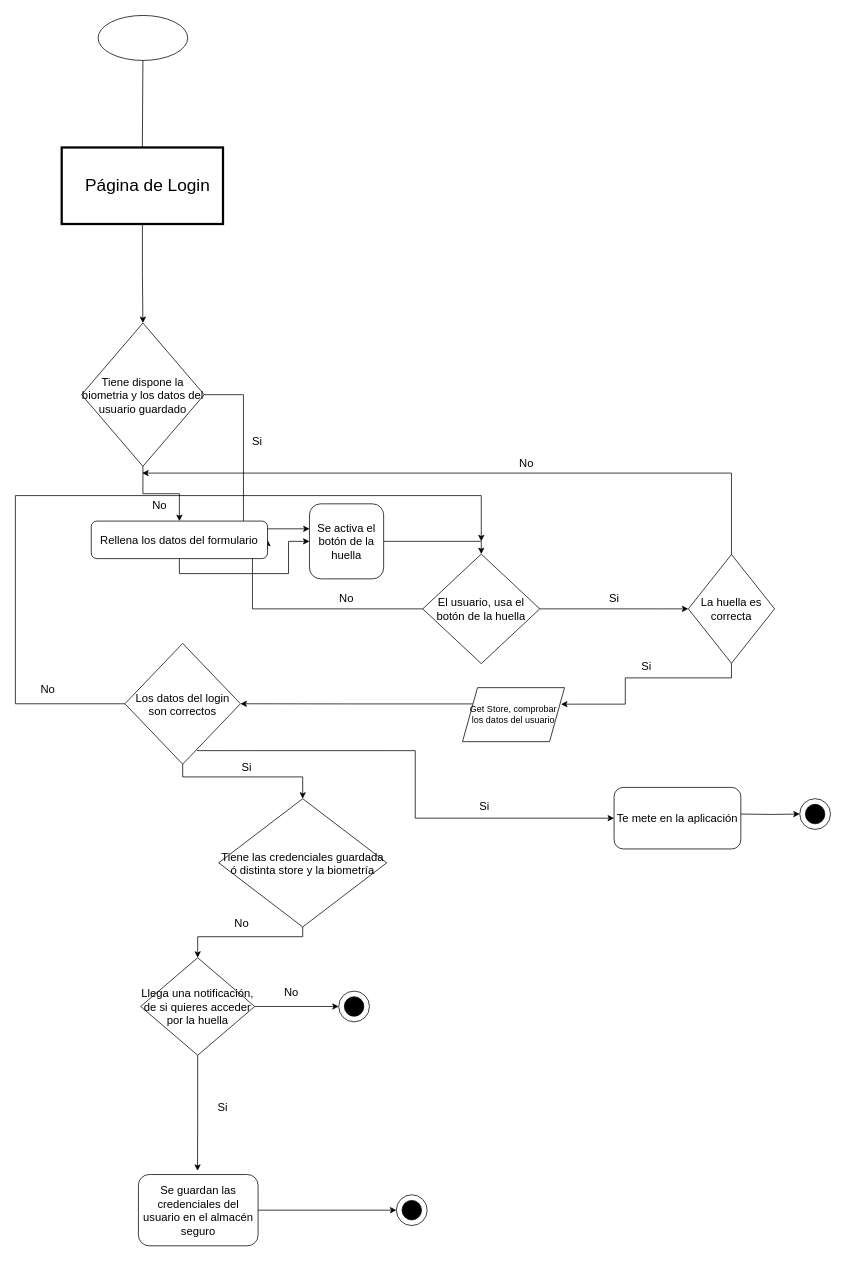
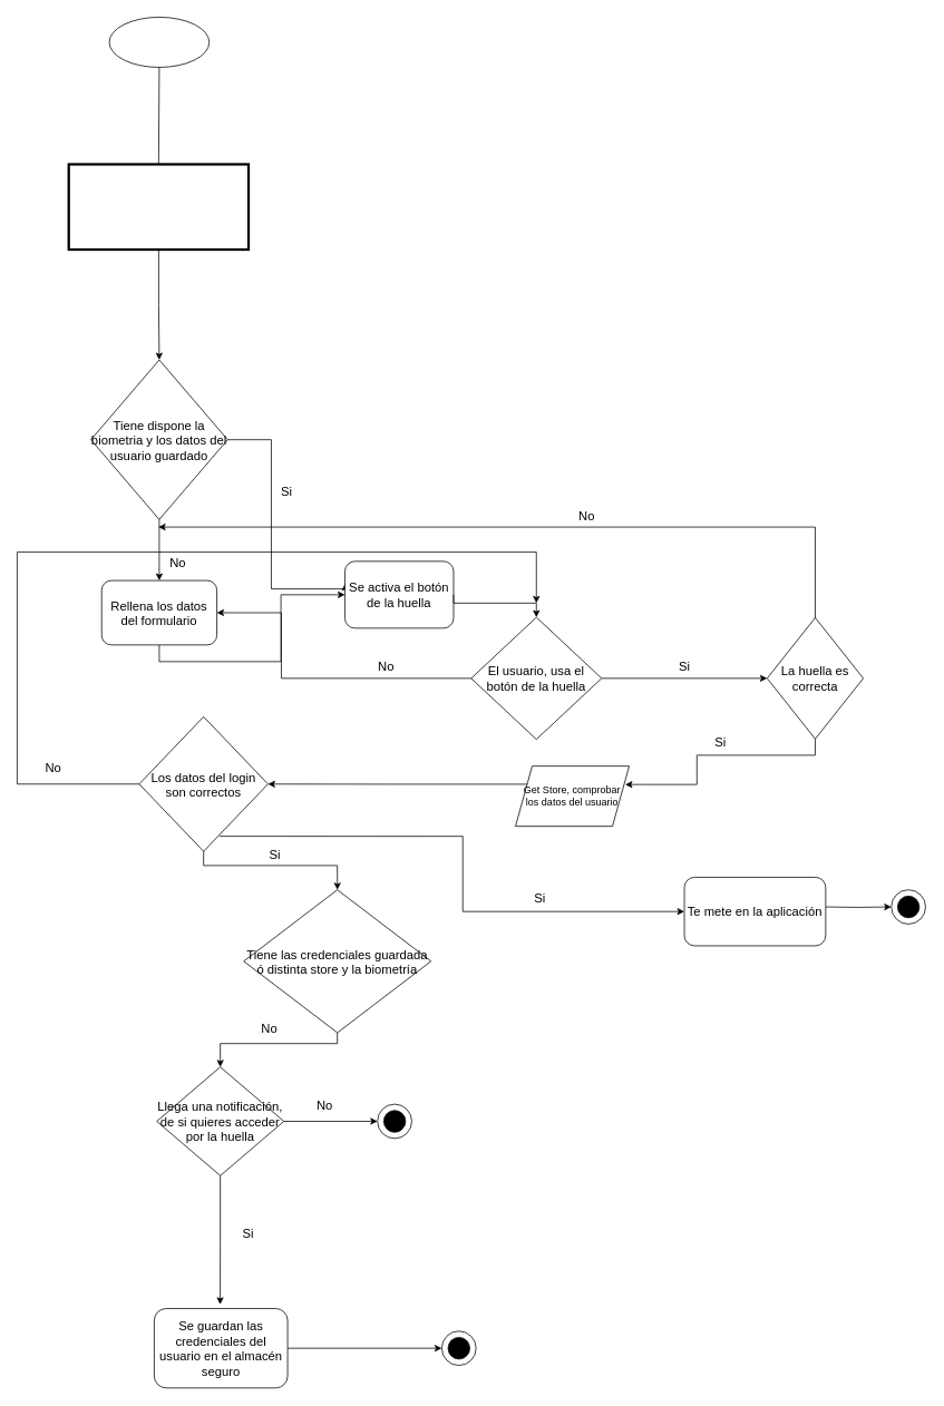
  <mxCell id="0" />
  <mxCell id="1" parent="0" />
  <mxCell id="2" value="" style="ellipse;whiteSpace=wrap;html=1;" parent="1" vertex="1"><mxGeometry x="130.25" y="20" width="119.5" height="60" as="geometry" /></mxCell>
  <mxCell id="3" style="edgeStyle=orthogonalEdgeStyle;rounded=0;orthogonalLoop=1;jettySize=auto;html=1;entryX=0.5;entryY=0;entryDx=0;entryDy=0;exitX=0.5;exitY=1;exitDx=0;exitDy=0;" parent="1" source="43" target="41" edge="1"><mxGeometry relative="1" as="geometry"><mxPoint x="268.907" y="1298.081" as="targetPoint" /><Array as="points"><mxPoint x="263" y="1248" /></Array><mxPoint x="189.05" y="1144" as="sourcePoint" /></mxGeometry></mxCell>
  <mxCell id="4" value="" style="rounded=0;whiteSpace=wrap;html=1;strokeWidth=3;" parent="1" vertex="1"><mxGeometry x="81.75" y="196" width="215" height="102" as="geometry" /></mxCell>
- <mxCell id="5" value="&lt;font style=&quot;font-size: 23px;&quot;&gt;Página de Login&lt;/font&gt;" style="text;html=1;strokeColor=none;fillColor=none;align=center;verticalAlign=middle;whiteSpace=wrap;rounded=0;" parent="1" vertex="1"><mxGeometry x="102" y="232" width="189" height="30" as="geometry" /></mxCell>
  <mxCell id="6" style="edgeStyle=orthogonalEdgeStyle;rounded=0;orthogonalLoop=1;jettySize=auto;html=1;" parent="1" target="7" edge="1"><mxGeometry relative="1" as="geometry"><mxPoint x="1075" y="1239" as="targetPoint" /><mxPoint x="987" y="1084.5" as="sourcePoint" /></mxGeometry></mxCell>
  <mxCell id="7" value="" style="ellipse;whiteSpace=wrap;html=1;aspect=fixed;" parent="1" vertex="1"><mxGeometry x="1065.5" y="1064" width="41" height="41" as="geometry" /></mxCell>
  <mxCell id="8" value="" style="ellipse;whiteSpace=wrap;html=1;aspect=fixed;fillColor=#000000;" parent="1" vertex="1"><mxGeometry x="1073" y="1071.5" width="26" height="26" as="geometry" /></mxCell>
  <mxCell id="9" style="edgeStyle=orthogonalEdgeStyle;rounded=0;orthogonalLoop=1;jettySize=auto;html=1;exitX=1;exitY=0.5;exitDx=0;exitDy=0;endArrow=classic;endFill=1;entryX=0;entryY=0.5;entryDx=0;entryDy=0;" parent="1" source="10" edge="1" target="47"><mxGeometry relative="1" as="geometry"><mxPoint x="524.88" y="1612" as="targetPoint" /><mxPoint x="348.88" y="1558.484" as="sourcePoint" /><Array as="points" /></mxGeometry></mxCell>
  <mxCell id="10" value="&lt;font style=&quot;font-size: 15px;&quot;&gt;Se guardan las credenciales del usuario en el almacén seguro&lt;/font&gt;" style="rounded=1;whiteSpace=wrap;html=1;" parent="1" vertex="1"><mxGeometry x="184" y="1565" width="159.5" height="95" as="geometry" /></mxCell>
  <mxCell id="11" value="" style="edgeStyle=orthogonalEdgeStyle;rounded=0;orthogonalLoop=1;jettySize=auto;html=1;exitX=1;exitY=0.5;exitDx=0;exitDy=0;entryX=0;entryY=0.5;entryDx=0;entryDy=0;" parent="1" source="41" target="49" edge="1"><mxGeometry relative="1" as="geometry"><mxPoint x="446.048" y="1341" as="targetPoint" /><mxPoint x="330" y="1338.5" as="sourcePoint" /><Array as="points" /></mxGeometry></mxCell>
  <mxCell id="12" value="&lt;font style=&quot;font-size: 15px;&quot;&gt;No&lt;/font&gt;" style="text;html=1;strokeColor=none;fillColor=none;align=center;verticalAlign=middle;whiteSpace=wrap;rounded=0;" parent="1" vertex="1"><mxGeometry x="358" y="1307" width="60" height="30" as="geometry" /></mxCell>
  <mxCell id="13" value="" style="edgeStyle=orthogonalEdgeStyle;rounded=0;orthogonalLoop=1;jettySize=auto;html=1;exitX=0;exitY=0.5;exitDx=0;exitDy=0;endArrow=classic;endFill=1;" parent="1" source="23" edge="1"><mxGeometry relative="1" as="geometry"><mxPoint x="641" y="721" as="targetPoint" /><Array as="points"><mxPoint x="20" y="938" /><mxPoint x="20" y="660" /><mxPoint x="641" y="660" /></Array><mxPoint x="199" y="1036" as="sourcePoint" /></mxGeometry></mxCell>
  <mxCell id="14" value="" style="endArrow=none;html=1;rounded=0;entryX=0.5;entryY=1;entryDx=0;entryDy=0;exitX=0.5;exitY=0;exitDx=0;exitDy=0;" parent="1" source="4" target="2" edge="1"><mxGeometry width="50" height="50" relative="1" as="geometry"><mxPoint x="196" y="417" as="sourcePoint" /><mxPoint x="196" y="493" as="targetPoint" /></mxGeometry></mxCell>
  <mxCell id="15" value="" style="edgeStyle=orthogonalEdgeStyle;rounded=0;orthogonalLoop=1;jettySize=auto;html=1;entryX=0.5;entryY=0;entryDx=0;entryDy=0;" parent="1" source="4" target="22" edge="1"><mxGeometry relative="1" as="geometry"><mxPoint x="294" y="425" as="targetPoint" /><Array as="points" /><mxPoint x="193" y="702" as="sourcePoint" /></mxGeometry></mxCell>
  <mxCell id="16" value="&lt;font style=&quot;font-size: 15px;&quot;&gt;No&lt;/font&gt;" style="text;html=1;align=center;verticalAlign=middle;resizable=0;points=[];autosize=1;strokeColor=none;fillColor=none;" parent="1" vertex="1"><mxGeometry x="193" y="658" width="37" height="30" as="geometry" /></mxCell>
  <mxCell id="17" value="&lt;font style=&quot;font-size: 15px;&quot;&gt;Si&lt;/font&gt;" style="text;html=1;align=center;verticalAlign=middle;resizable=0;points=[];autosize=1;strokeColor=none;fillColor=none;" parent="1" vertex="1"><mxGeometry x="326" y="572" width="32" height="30" as="geometry" /></mxCell>
  <mxCell id="18" value="" style="edgeStyle=orthogonalEdgeStyle;rounded=0;orthogonalLoop=1;jettySize=auto;html=1;entryX=0.002;entryY=0.333;entryDx=0;entryDy=0;exitX=1;exitY=0.5;exitDx=0;exitDy=0;entryPerimeter=0;" parent="1" source="22" target="25" edge="1"><mxGeometry relative="1" as="geometry"><mxPoint x="271" y="690" as="sourcePoint" /><mxPoint x="417" y="711.014" as="targetPoint" /><Array as="points"><mxPoint x="324" y="526" /><mxPoint x="324" y="704" /></Array></mxGeometry></mxCell>
  <mxCell id="19" value="&lt;font style=&quot;font-size: 15px;&quot;&gt;No&lt;/font&gt;" style="text;html=1;align=center;verticalAlign=middle;resizable=0;points=[];autosize=1;strokeColor=none;fillColor=none;" parent="1" vertex="1"><mxGeometry x="44.75" y="902" width="37" height="30" as="geometry" /></mxCell>
  <mxCell id="20" value="&lt;font style=&quot;font-size: 15px;&quot;&gt;Si&lt;/font&gt;" style="text;html=1;align=center;verticalAlign=middle;resizable=0;points=[];autosize=1;strokeColor=none;fillColor=none;" parent="1" vertex="1"><mxGeometry x="312" y="1006" width="32" height="30" as="geometry" /></mxCell>
  <mxCell id="21" style="edgeStyle=orthogonalEdgeStyle;rounded=0;orthogonalLoop=1;jettySize=auto;html=1;exitX=0.5;exitY=1;exitDx=0;exitDy=0;" parent="1" source="40" target="25" edge="1"><mxGeometry relative="1" as="geometry"><mxPoint x="186" y="840" as="targetPoint" /></mxGeometry></mxCell>
  <mxCell id="22" value="&lt;div style=&quot;font-size: 15px;&quot;&gt;&lt;font style=&quot;font-size: 15px;&quot;&gt;Tiene dispone la biometria y los datos del usuario guardado&lt;br&gt;&lt;/font&gt;&lt;/div&gt;" style="rhombus;whiteSpace=wrap;html=1;" parent="1" vertex="1"><mxGeometry x="108.25" y="430" width="163.5" height="191" as="geometry" /></mxCell>
  <mxCell id="23" value="&lt;font style=&quot;font-size: 15px;&quot;&gt;Los datos del login son correctos&lt;/font&gt;" style="rhombus;whiteSpace=wrap;html=1;" parent="1" vertex="1"><mxGeometry x="166" y="857" width="154" height="161" as="geometry" /></mxCell>
  <mxCell id="24" value="&lt;font style=&quot;font-size: 15px;&quot;&gt;Te mete en la aplicación&lt;/font&gt;" style="rounded=1;whiteSpace=wrap;html=1;" parent="1" vertex="1"><mxGeometry x="818" y="1049" width="169" height="82" as="geometry" /></mxCell>
- <mxCell id="25" value="&lt;font style=&quot;font-size: 15px;&quot;&gt;Se activa el botón de la huella&lt;/font&gt;" style="rounded=1;whiteSpace=wrap;html=1;" parent="1" vertex="1"><mxGeometry x="412" y="671" width="98.88" height="100" as="geometry" /></mxCell>
+ <mxCell id="25" value="&lt;font style=&quot;font-size: 15px;&quot;&gt;Se activa el botón de la huella&lt;/font&gt;" style="rounded=1;whiteSpace=wrap;html=1;" parent="1" vertex="1"><mxGeometry x="412" y="671" width="130" height="80" as="geometry" /></mxCell>
  <mxCell id="26" style="edgeStyle=orthogonalEdgeStyle;rounded=0;orthogonalLoop=1;jettySize=auto;html=1;exitX=0;exitY=0.25;exitDx=0;exitDy=0;entryX=1;entryY=0.5;entryDx=0;entryDy=0;" parent="1" source="52" target="23" edge="1"><mxGeometry relative="1" as="geometry"><mxPoint x="488" y="841" as="targetPoint" /></mxGeometry></mxCell>
  <mxCell id="27" value="" style="edgeStyle=orthogonalEdgeStyle;rounded=0;orthogonalLoop=1;jettySize=auto;html=1;exitX=1;exitY=0.5;exitDx=0;exitDy=0;entryX=0.5;entryY=0;entryDx=0;entryDy=0;" parent="1" source="25" target="30" edge="1"><mxGeometry relative="1" as="geometry"><mxPoint x="622" y="978" as="targetPoint" /><mxPoint x="517" y="707" as="sourcePoint" /><Array as="points"><mxPoint x="641" y="721" /></Array></mxGeometry></mxCell>
  <mxCell id="28" style="edgeStyle=orthogonalEdgeStyle;rounded=0;orthogonalLoop=1;jettySize=auto;html=1;entryX=1;entryY=0.5;entryDx=0;entryDy=0;exitX=0;exitY=0.5;exitDx=0;exitDy=0;" parent="1" source="30" target="40" edge="1"><mxGeometry relative="1" as="geometry"><mxPoint x="256" y="745" as="targetPoint" /><mxPoint x="560.13" y="823.5" as="sourcePoint" /><Array as="points"><mxPoint x="336" y="811" /><mxPoint x="336" y="732" /></Array></mxGeometry></mxCell>
  <mxCell id="29" style="edgeStyle=orthogonalEdgeStyle;rounded=0;orthogonalLoop=1;jettySize=auto;html=1;entryX=0;entryY=0.5;entryDx=0;entryDy=0;" parent="1" source="30" target="32" edge="1"><mxGeometry relative="1" as="geometry"><mxPoint x="812" y="718" as="targetPoint" /><Array as="points"><mxPoint x="883" y="811" /><mxPoint x="883" y="811" /></Array></mxGeometry></mxCell>
  <mxCell id="30" value="&lt;font style=&quot;font-size: 15px;&quot;&gt;El usuario, usa el botón de la huella&lt;/font&gt;" style="rhombus;whiteSpace=wrap;html=1;" parent="1" vertex="1"><mxGeometry x="563" y="738" width="156" height="146" as="geometry" /></mxCell>
  <mxCell id="31" style="edgeStyle=orthogonalEdgeStyle;rounded=0;orthogonalLoop=1;jettySize=auto;html=1;" parent="1" edge="1"><mxGeometry relative="1" as="geometry"><mxPoint x="189" y="630" as="targetPoint" /><Array as="points"><mxPoint x="975" y="630" /></Array><mxPoint x="974.5" y="744.5" as="sourcePoint" /></mxGeometry></mxCell>
  <mxCell id="32" value="&lt;font style=&quot;font-size: 15px;&quot;&gt;La huella es correcta&lt;/font&gt;" style="rhombus;whiteSpace=wrap;html=1;" parent="1" vertex="1"><mxGeometry x="917" y="738.5" width="115" height="145" as="geometry" /></mxCell>
  <mxCell id="33" value="&lt;font style=&quot;font-size: 15px;&quot;&gt;No&lt;/font&gt;" style="text;html=1;align=center;verticalAlign=middle;resizable=0;points=[];autosize=1;strokeColor=none;fillColor=none;" parent="1" vertex="1"><mxGeometry x="442.94" y="782" width="37" height="30" as="geometry" /></mxCell>
  <mxCell id="34" value="&lt;font style=&quot;font-size: 15px;&quot;&gt;Si&lt;/font&gt;" style="text;html=1;align=center;verticalAlign=middle;resizable=0;points=[];autosize=1;strokeColor=none;fillColor=none;" parent="1" vertex="1"><mxGeometry x="802" y="782" width="32" height="30" as="geometry" /></mxCell>
  <mxCell id="35" style="edgeStyle=orthogonalEdgeStyle;rounded=0;orthogonalLoop=1;jettySize=auto;html=1;entryX=0;entryY=0.5;entryDx=0;entryDy=0;exitX=0.623;exitY=0.888;exitDx=0;exitDy=0;exitPerimeter=0;" parent="1" source="23" target="24" edge="1"><mxGeometry relative="1" as="geometry"><Array as="points"><mxPoint x="553" y="1000" /><mxPoint x="553" y="1090" /></Array><mxPoint x="451.053" y="992.921" as="sourcePoint" /></mxGeometry></mxCell>
  <mxCell id="36" value="&lt;font style=&quot;font-size: 15px;&quot;&gt;Si&lt;/font&gt;" style="text;html=1;align=center;verticalAlign=middle;resizable=0;points=[];autosize=1;strokeColor=none;fillColor=none;" parent="1" vertex="1"><mxGeometry x="629" y="1058" width="32" height="30" as="geometry" /></mxCell>
  <mxCell id="37" value="&lt;font style=&quot;font-size: 15px;&quot;&gt;No&lt;/font&gt;" style="text;html=1;align=center;verticalAlign=middle;resizable=0;points=[];autosize=1;strokeColor=none;fillColor=none;" parent="1" vertex="1"><mxGeometry x="682" y="602" width="37" height="30" as="geometry" /></mxCell>
  <mxCell id="38" value="&lt;font style=&quot;font-size: 15px;&quot;&gt;Si&lt;/font&gt;" style="text;html=1;align=center;verticalAlign=middle;resizable=0;points=[];autosize=1;strokeColor=none;fillColor=none;" parent="1" vertex="1"><mxGeometry x="845" y="872" width="32" height="30" as="geometry" /></mxCell>
  <mxCell id="39" value="" style="edgeStyle=orthogonalEdgeStyle;rounded=0;orthogonalLoop=1;jettySize=auto;html=1;exitX=0.5;exitY=1;exitDx=0;exitDy=0;entryX=0.5;entryY=0;entryDx=0;entryDy=0;" parent="1" source="22" target="40" edge="1"><mxGeometry relative="1" as="geometry"><mxPoint x="189" y="857" as="targetPoint" /><mxPoint x="190" y="621" as="sourcePoint" /></mxGeometry></mxCell>
- <mxCell id="40" value="&lt;font style=&quot;font-size: 15px;&quot;&gt;Rellena los datos del formulario&lt;/font&gt;" style="rounded=1;whiteSpace=wrap;html=1;" parent="1" vertex="1"><mxGeometry x="121.12" y="694" width="235" height="50" as="geometry" /></mxCell>
+ <mxCell id="40" value="&lt;font style=&quot;font-size: 15px;&quot;&gt;Rellena los datos del formulario&lt;/font&gt;" style="rounded=1;whiteSpace=wrap;html=1;" parent="1" vertex="1"><mxGeometry x="121.12" y="694" width="137.75" height="77" as="geometry" /></mxCell>
  <mxCell id="41" value="&lt;font style=&quot;font-size: 15px;&quot;&gt;Llega una notificación, de si quieres acceder por la huella&lt;/font&gt;" style="rhombus;whiteSpace=wrap;html=1;" parent="1" vertex="1"><mxGeometry x="187" y="1276" width="152" height="130" as="geometry" /></mxCell>
  <mxCell id="42" value="" style="edgeStyle=orthogonalEdgeStyle;rounded=0;orthogonalLoop=1;jettySize=auto;html=1;entryX=0.5;entryY=0;entryDx=0;entryDy=0;exitX=0.5;exitY=1;exitDx=0;exitDy=0;" parent="1" source="23" target="43" edge="1"><mxGeometry relative="1" as="geometry"><mxPoint x="263" y="1276" as="targetPoint" /><Array as="points"><mxPoint x="243" y="1035" /><mxPoint x="403" y="1035" /></Array><mxPoint x="243" y="1018" as="sourcePoint" /></mxGeometry></mxCell>
  <mxCell id="43" value="&lt;font style=&quot;font-size: 15px;&quot;&gt;Tiene las credenciales guardada ó distinta store y la biometría &lt;br&gt;&lt;/font&gt;" style="rhombus;whiteSpace=wrap;html=1;" parent="1" vertex="1"><mxGeometry x="291" y="1064" width="224" height="171" as="geometry" /></mxCell>
  <mxCell id="44" value="&lt;font style=&quot;font-size: 15px;&quot;&gt;No&lt;/font&gt;" style="text;html=1;strokeColor=none;fillColor=none;align=center;verticalAlign=middle;whiteSpace=wrap;rounded=0;" parent="1" vertex="1"><mxGeometry x="292" y="1214" width="60" height="30" as="geometry" /></mxCell>
  <mxCell id="45" style="edgeStyle=orthogonalEdgeStyle;rounded=0;orthogonalLoop=1;jettySize=auto;html=1;entryX=0.494;entryY=-0.052;entryDx=0;entryDy=0;entryPerimeter=0;" edge="1" parent="1" source="41" target="10"><mxGeometry relative="1" as="geometry" /></mxCell>
  <mxCell id="46" value="&lt;font style=&quot;font-size: 15px;&quot;&gt;Si&lt;/font&gt;" style="text;html=1;align=center;verticalAlign=middle;resizable=0;points=[];autosize=1;strokeColor=none;fillColor=none;" vertex="1" parent="1"><mxGeometry x="280" y="1460" width="32" height="30" as="geometry" /></mxCell>
  <mxCell id="47" value="" style="ellipse;whiteSpace=wrap;html=1;aspect=fixed;" vertex="1" parent="1"><mxGeometry x="527.88" y="1592" width="41" height="41" as="geometry" /></mxCell>
  <mxCell id="48" value="" style="ellipse;whiteSpace=wrap;html=1;aspect=fixed;fillColor=#000000;" vertex="1" parent="1"><mxGeometry x="535.38" y="1599.5" width="26" height="26" as="geometry" /></mxCell>
  <mxCell id="49" value="" style="ellipse;whiteSpace=wrap;html=1;aspect=fixed;" vertex="1" parent="1"><mxGeometry x="451" y="1320.5" width="41" height="41" as="geometry" /></mxCell>
  <mxCell id="50" value="" style="ellipse;whiteSpace=wrap;html=1;aspect=fixed;fillColor=#000000;" vertex="1" parent="1"><mxGeometry x="458.5" y="1328" width="26" height="26" as="geometry" /></mxCell>
  <mxCell id="51" value="" style="edgeStyle=orthogonalEdgeStyle;rounded=0;orthogonalLoop=1;jettySize=auto;html=1;exitX=0.5;exitY=1;exitDx=0;exitDy=0;entryX=0.965;entryY=0.307;entryDx=0;entryDy=0;entryPerimeter=0;" edge="1" parent="1" source="32" target="52"><mxGeometry relative="1" as="geometry"><mxPoint x="309" y="921" as="targetPoint" /><mxPoint x="975" y="884" as="sourcePoint" /><Array as="points"><mxPoint x="975" y="903" /><mxPoint x="833" y="903" /><mxPoint x="833" y="938" /><mxPoint x="766" y="938" /></Array></mxGeometry></mxCell>
  <mxCell id="52" value="Get Store, comprobar los datos del usuario" style="shape=parallelogram;perimeter=parallelogramPerimeter;whiteSpace=wrap;html=1;fixedSize=1;" vertex="1" parent="1"><mxGeometry x="616" y="916" width="136" height="72" as="geometry" /></mxCell>
